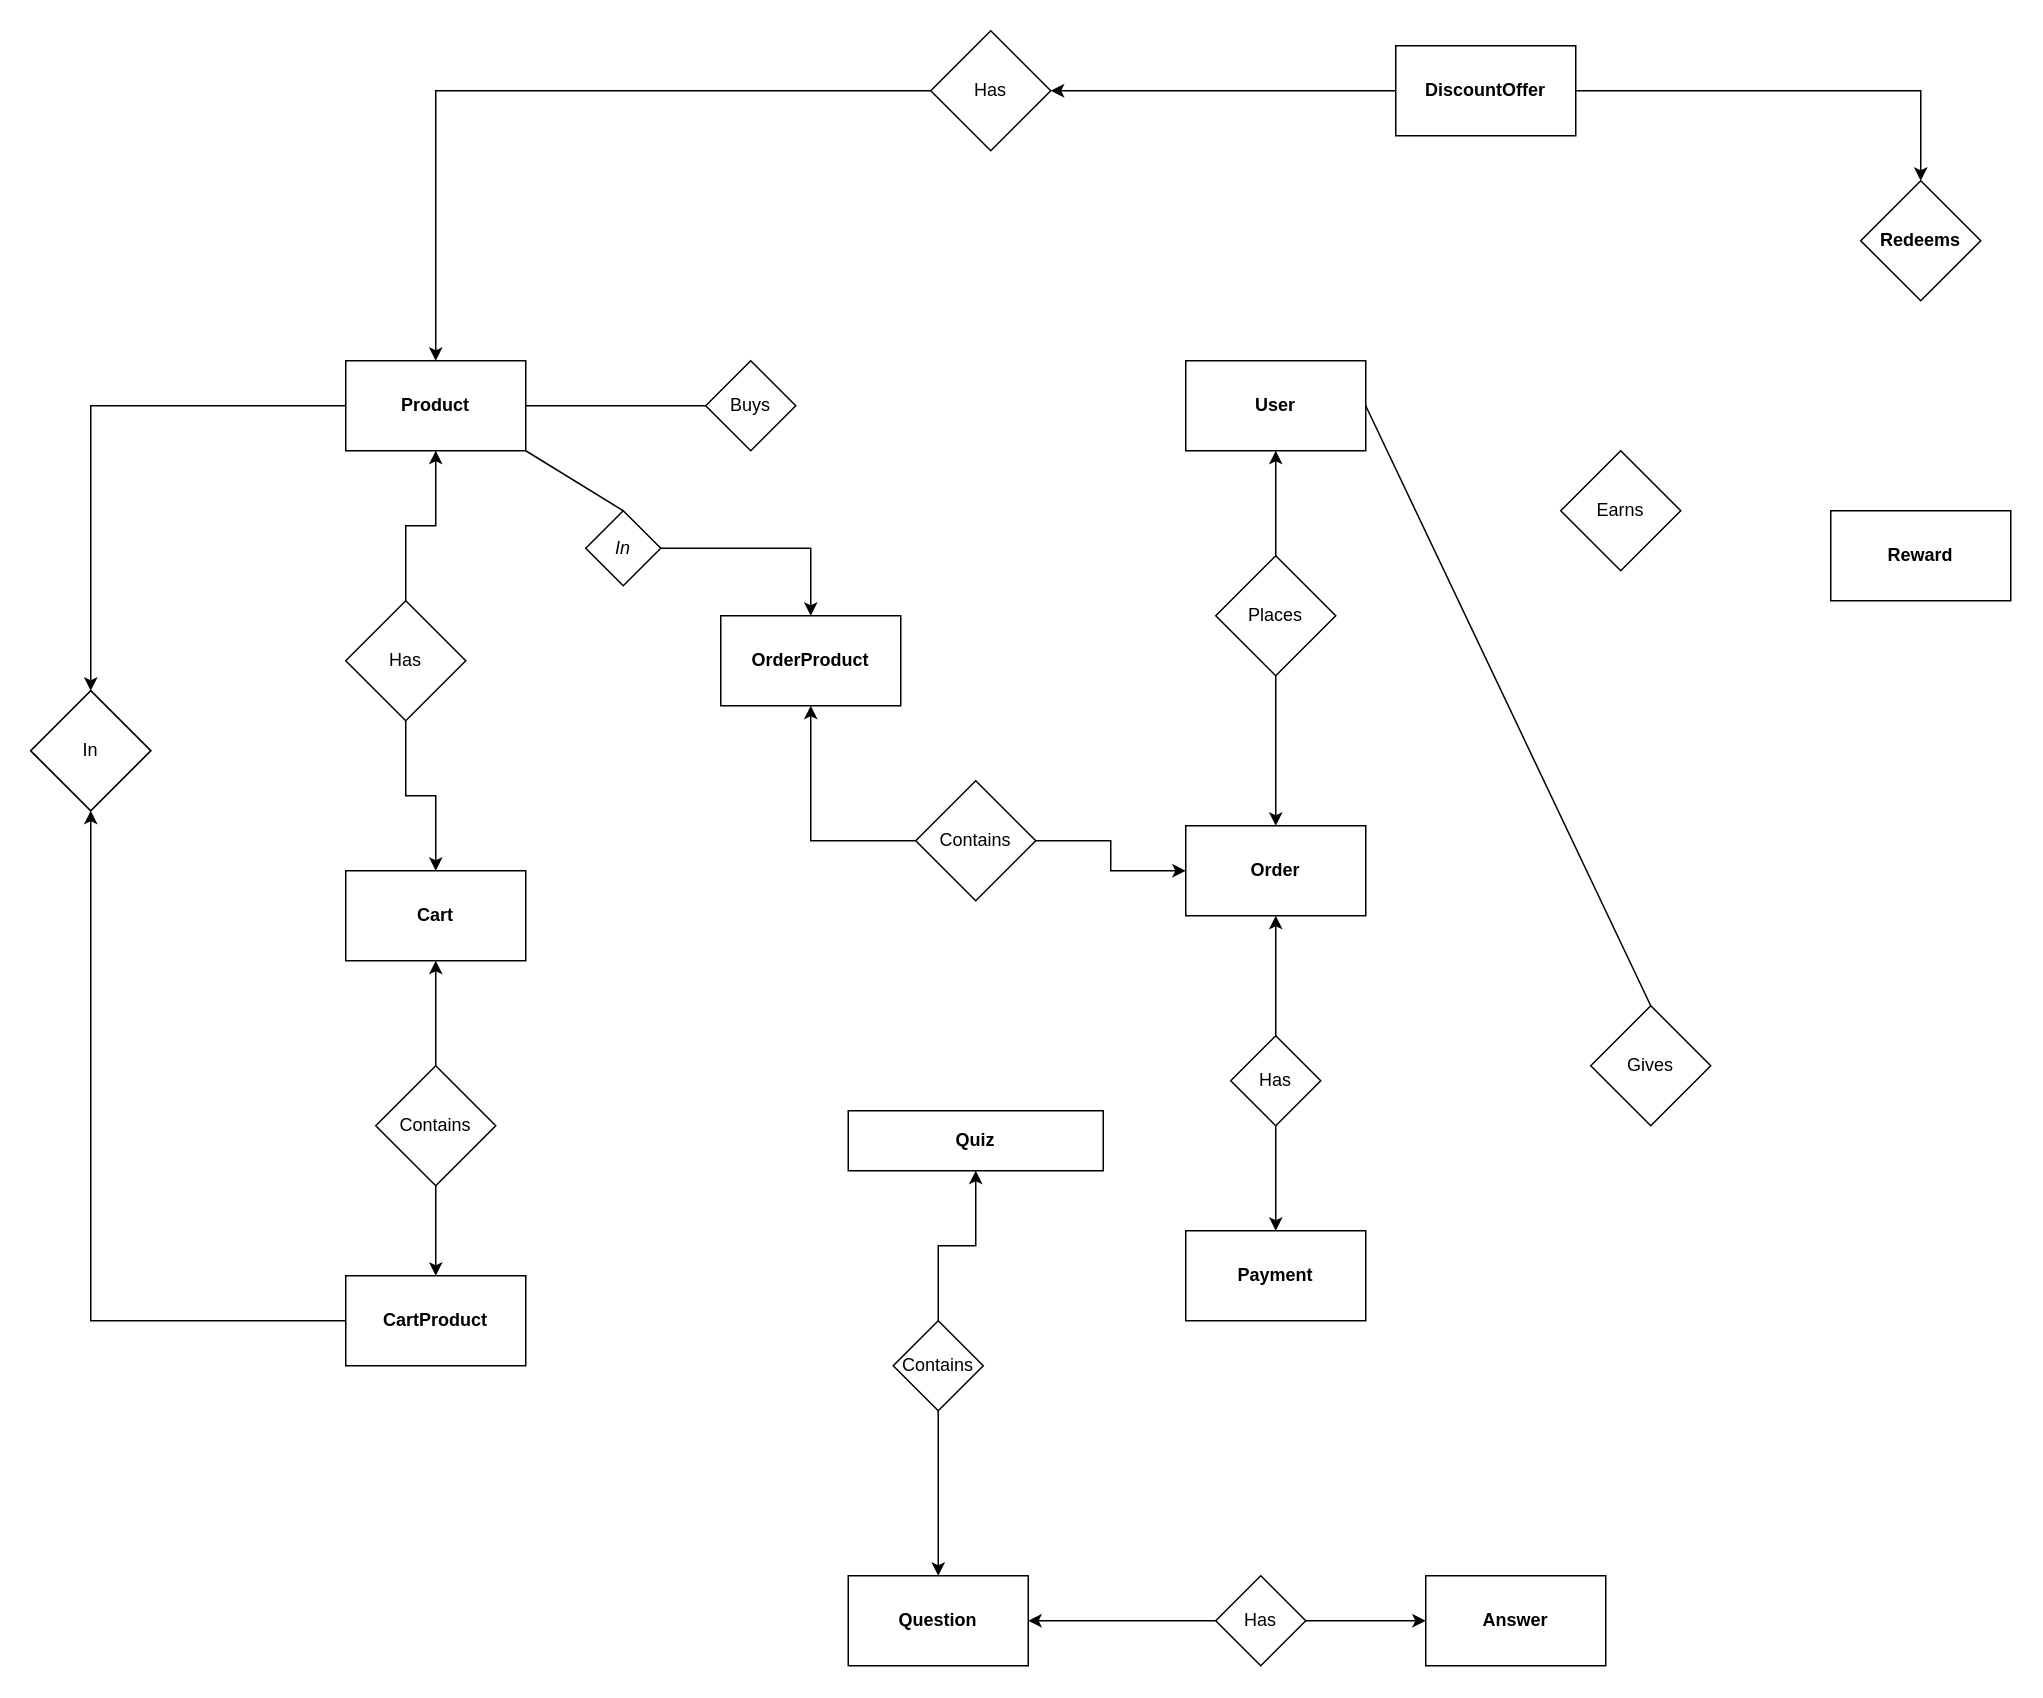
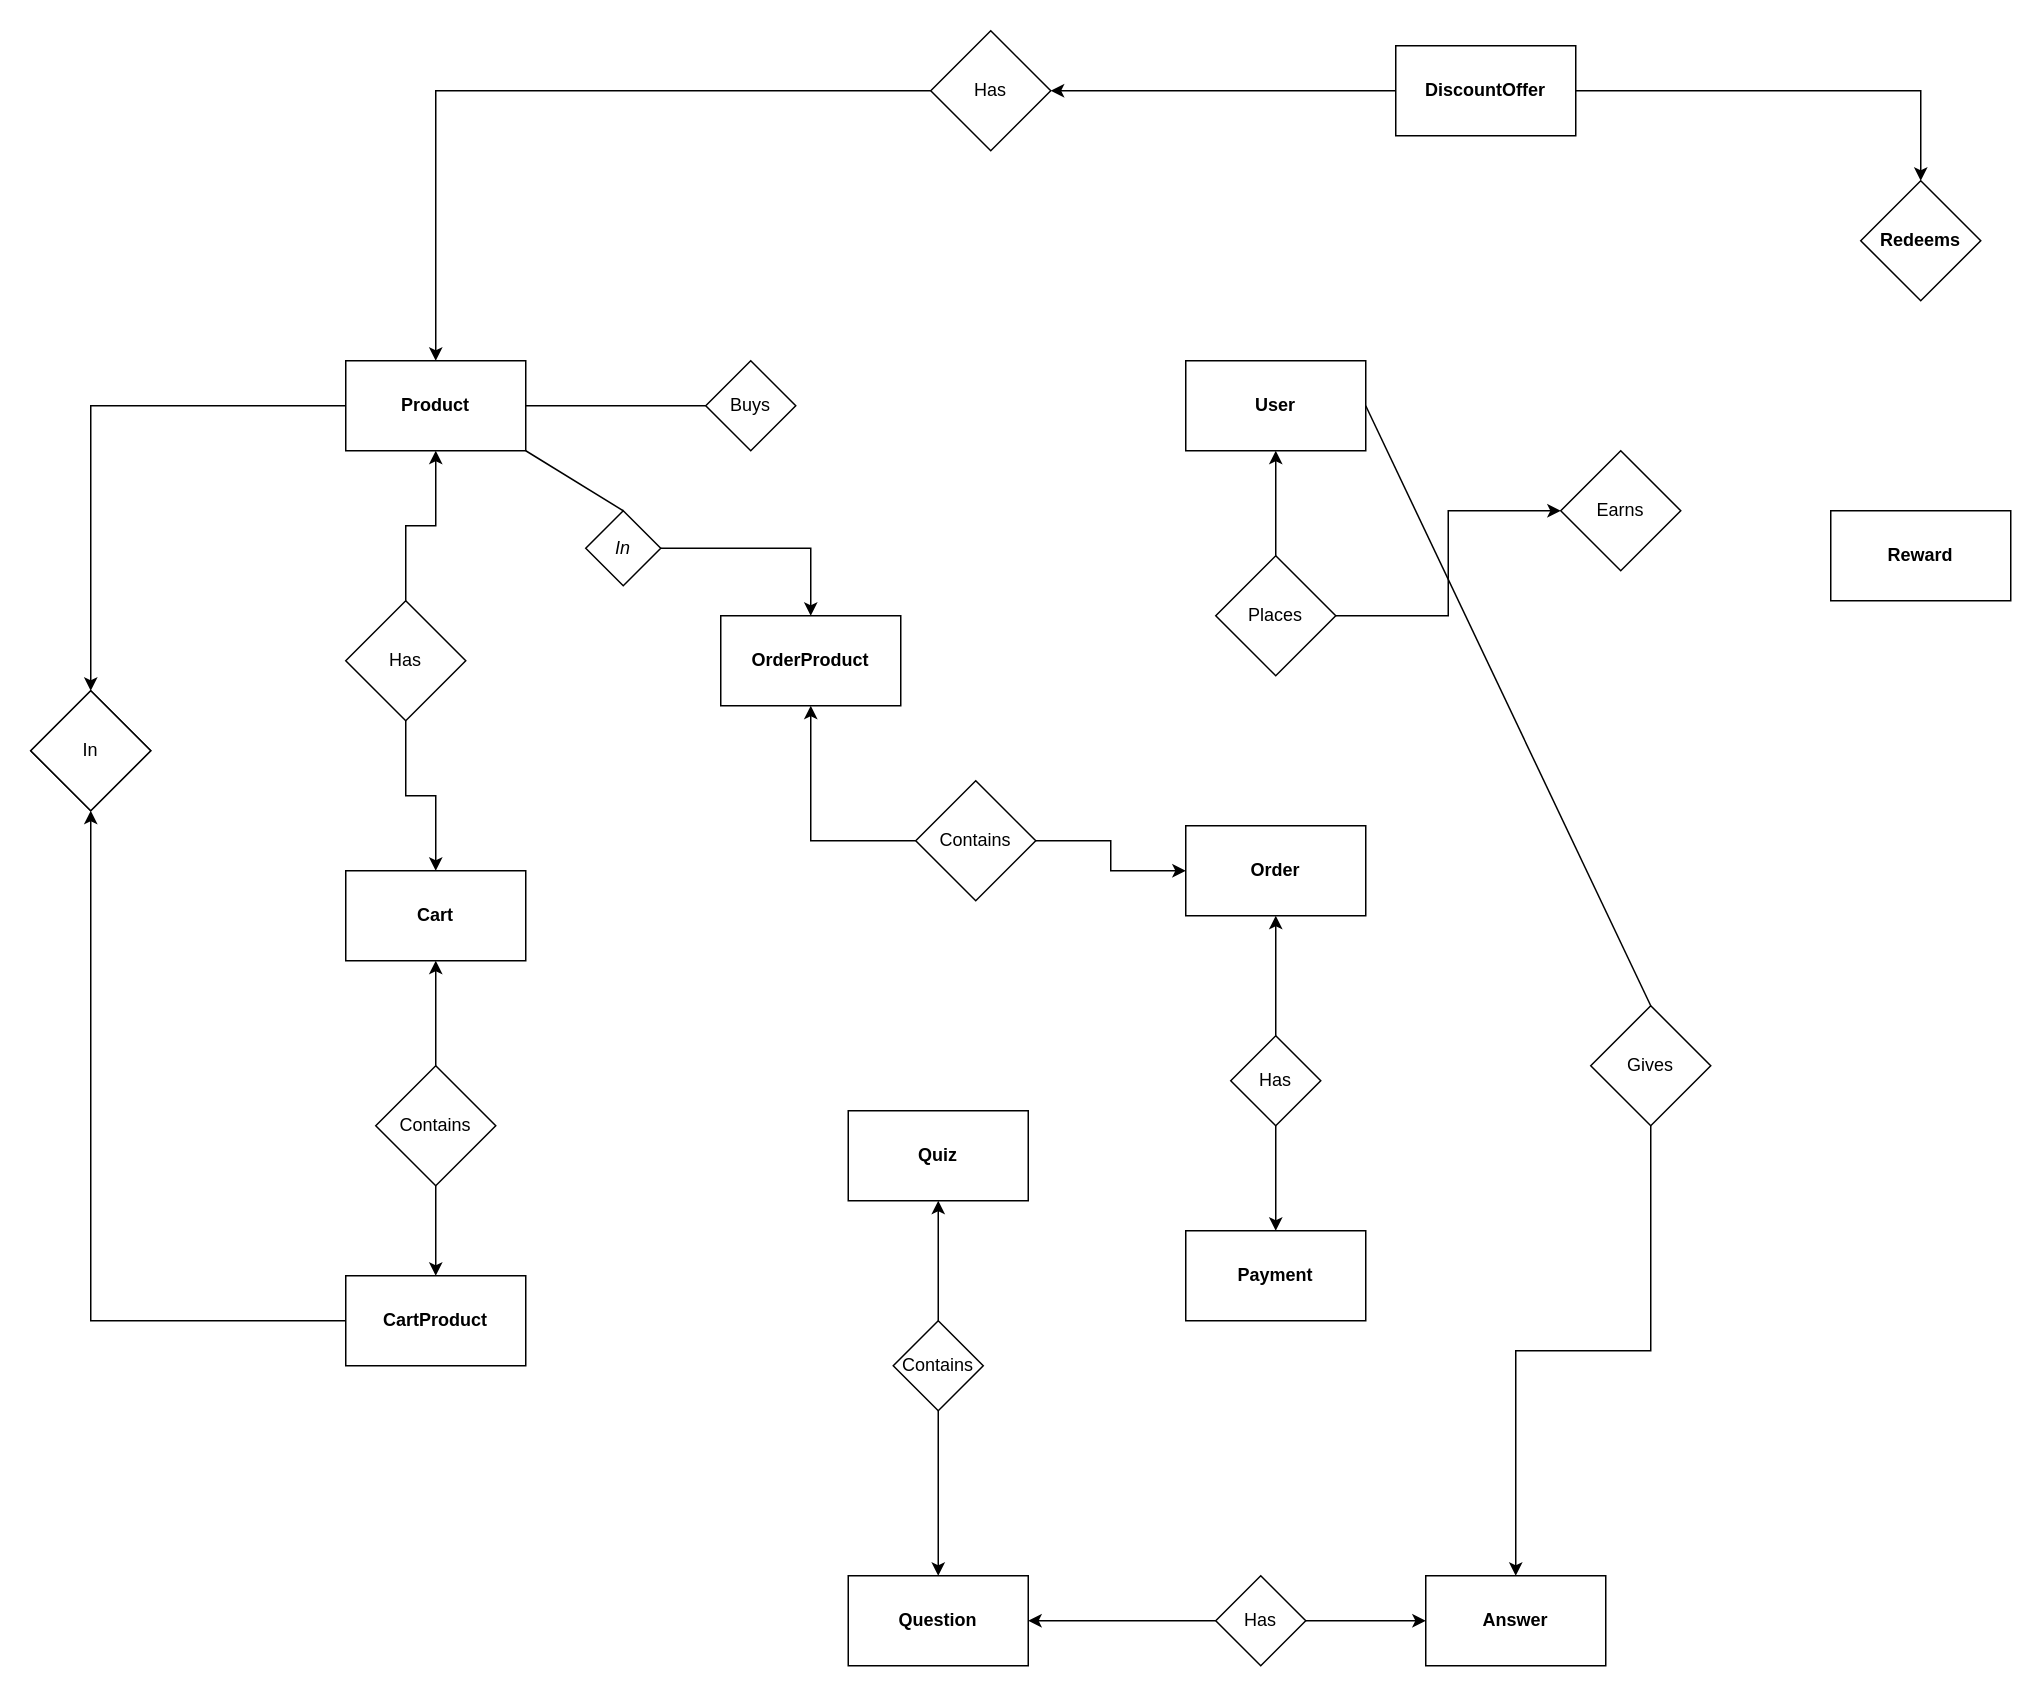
  <mxCell id="0" />
  <mxCell id="1" parent="0" />
  <mxCell id="2" value="" style="edgeStyle=orthogonalEdgeStyle;rounded=0;orthogonalLoop=1;jettySize=auto;html=1;" edge="1" parent="1" source="3" target="27"><mxGeometry relative="1" as="geometry" /></mxCell>
  <mxCell id="3" value="&lt;b&gt;Product&lt;/b&gt;" style="rounded=0;whiteSpace=wrap;html=1;" vertex="1" parent="1"><mxGeometry x="230" y="240" width="120" height="60" as="geometry" /></mxCell>
  <mxCell id="4" value="&lt;b&gt;User&lt;/b&gt;" style="rounded=0;whiteSpace=wrap;html=1;" vertex="1" parent="1"><mxGeometry x="790" y="240" width="120" height="60" as="geometry" /></mxCell>
  <mxCell id="5" value="Buys" style="rhombus;whiteSpace=wrap;html=1;" vertex="1" parent="1"><mxGeometry x="470" y="240" width="60" height="60" as="geometry" /></mxCell>
  <mxCell id="6" value="" style="endArrow=none;html=1;rounded=0;exitX=1;exitY=0.5;exitDx=0;exitDy=0;entryX=0;entryY=0.5;entryDx=0;entryDy=0;" edge="1" parent="1" source="3" target="5"><mxGeometry width="50" height="50" relative="1" as="geometry"><mxPoint x="510" y="460" as="sourcePoint" /><mxPoint x="590" y="460" as="targetPoint" /><Array as="points" /></mxGeometry></mxCell>
  <mxCell id="7" value="&lt;b&gt;Cart&lt;/b&gt;" style="rounded=0;whiteSpace=wrap;html=1;" vertex="1" parent="1"><mxGeometry x="230" y="580" width="120" height="60" as="geometry" /></mxCell>
  <mxCell id="8" value="Order" style="rounded=0;whiteSpace=wrap;html=1;fontStyle=1" vertex="1" parent="1"><mxGeometry x="790" y="550" width="120" height="60" as="geometry" /></mxCell>
  <mxCell id="9" value="" style="edgeStyle=orthogonalEdgeStyle;rounded=0;orthogonalLoop=1;jettySize=auto;html=1;" edge="1" parent="1" source="10" target="26"><mxGeometry relative="1" as="geometry" /></mxCell>
  <mxCell id="10" value="CartProduct" style="rounded=0;whiteSpace=wrap;html=1;fontStyle=1" vertex="1" parent="1"><mxGeometry x="230" y="850" width="120" height="60" as="geometry" /></mxCell>
  <mxCell id="11" value="OrderProduct" style="rounded=0;whiteSpace=wrap;html=1;fontStyle=1" vertex="1" parent="1"><mxGeometry x="480" y="410" width="120" height="60" as="geometry" /></mxCell>
  <mxCell id="12" value="&lt;b&gt;Payment&lt;/b&gt;" style="rounded=0;whiteSpace=wrap;html=1;" vertex="1" parent="1"><mxGeometry x="790" y="820" width="120" height="60" as="geometry" /></mxCell>
  <mxCell id="13" value="Question" style="rounded=0;whiteSpace=wrap;html=1;fontStyle=1" vertex="1" parent="1"><mxGeometry x="565" y="1050" width="120" height="60" as="geometry" /></mxCell>
- <mxCell id="14" value="&lt;b&gt;Quiz&lt;/b&gt;" style="rounded=0;whiteSpace=wrap;html=1;" vertex="1" parent="1"><mxGeometry x="565" y="740" width="170" height="40" as="geometry" /></mxCell>
+ <mxCell id="14" value="&lt;b&gt;Quiz&lt;/b&gt;" style="rounded=0;whiteSpace=wrap;html=1;" vertex="1" parent="1"><mxGeometry x="565" y="740" width="120" height="60" as="geometry" /></mxCell>
  <mxCell id="15" value="Answer" style="rounded=0;whiteSpace=wrap;html=1;fontStyle=1" vertex="1" parent="1"><mxGeometry x="950" y="1050" width="120" height="60" as="geometry" /></mxCell>
  <mxCell id="16" value="" style="edgeStyle=orthogonalEdgeStyle;rounded=0;orthogonalLoop=1;jettySize=auto;html=1;" edge="1" parent="1" source="18" target="51"><mxGeometry relative="1" as="geometry" /></mxCell>
  <mxCell id="17" value="" style="edgeStyle=orthogonalEdgeStyle;rounded=0;orthogonalLoop=1;jettySize=auto;html=1;" edge="1" parent="1" source="18" target="52"><mxGeometry relative="1" as="geometry" /></mxCell>
  <mxCell id="18" value="DiscountOffer" style="rounded=0;whiteSpace=wrap;html=1;fontStyle=1" vertex="1" parent="1"><mxGeometry x="930" y="30" width="120" height="60" as="geometry" /></mxCell>
  <mxCell id="19" value="Reward" style="rounded=0;whiteSpace=wrap;html=1;fontStyle=1" vertex="1" parent="1"><mxGeometry x="1220" y="340" width="120" height="60" as="geometry" /></mxCell>
  <mxCell id="20" value="" style="edgeStyle=orthogonalEdgeStyle;rounded=0;orthogonalLoop=1;jettySize=auto;html=1;" edge="1" parent="1" source="22" target="7"><mxGeometry relative="1" as="geometry" /></mxCell>
  <mxCell id="21" value="" style="edgeStyle=orthogonalEdgeStyle;rounded=0;orthogonalLoop=1;jettySize=auto;html=1;" edge="1" parent="1" source="22" target="3"><mxGeometry relative="1" as="geometry" /></mxCell>
  <mxCell id="22" value="&lt;span style=&quot;font-weight: 400;&quot;&gt;Has&lt;/span&gt;" style="rhombus;whiteSpace=wrap;html=1;fontStyle=1" vertex="1" parent="1"><mxGeometry x="230" y="400" width="80" height="80" as="geometry" /></mxCell>
  <mxCell id="23" value="" style="edgeStyle=orthogonalEdgeStyle;rounded=0;orthogonalLoop=1;jettySize=auto;html=1;" edge="1" parent="1" source="25" target="10"><mxGeometry relative="1" as="geometry" /></mxCell>
  <mxCell id="24" value="" style="edgeStyle=orthogonalEdgeStyle;rounded=0;orthogonalLoop=1;jettySize=auto;html=1;" edge="1" parent="1" source="25" target="7"><mxGeometry relative="1" as="geometry" /></mxCell>
  <mxCell id="25" value="Contains" style="rhombus;whiteSpace=wrap;html=1;" vertex="1" parent="1"><mxGeometry x="250" y="710" width="80" height="80" as="geometry" /></mxCell>
  <mxCell id="26" value="" style="rhombus;whiteSpace=wrap;html=1;rounded=0;fontStyle=1;" vertex="1" parent="1"><mxGeometry x="20" y="460" width="80" height="80" as="geometry" /></mxCell>
  <mxCell id="27" value="In" style="rhombus;whiteSpace=wrap;html=1;rounded=0;" vertex="1" parent="1"><mxGeometry x="20" y="460" width="80" height="80" as="geometry" /></mxCell>
- <mxCell id="28" value="" style="edgeStyle=orthogonalEdgeStyle;rounded=0;orthogonalLoop=1;jettySize=auto;html=1;" edge="1" parent="1" source="30" target="8"><mxGeometry relative="1" as="geometry" /></mxCell>
+ <mxCell id="28" value="" style="edgeStyle=orthogonalEdgeStyle;rounded=0;orthogonalLoop=1;jettySize=auto;html=1;" edge="1" parent="1" source="30" target="49"><mxGeometry relative="1" as="geometry" /></mxCell>
  <mxCell id="29" value="" style="edgeStyle=orthogonalEdgeStyle;rounded=0;orthogonalLoop=1;jettySize=auto;html=1;" edge="1" parent="1" source="30" target="4"><mxGeometry relative="1" as="geometry" /></mxCell>
  <mxCell id="30" value="Places" style="rhombus;whiteSpace=wrap;html=1;" vertex="1" parent="1"><mxGeometry x="810" y="370" width="80" height="80" as="geometry" /></mxCell>
  <mxCell id="31" value="" style="edgeStyle=orthogonalEdgeStyle;rounded=0;orthogonalLoop=1;jettySize=auto;html=1;" edge="1" parent="1" source="33" target="11"><mxGeometry relative="1" as="geometry" /></mxCell>
  <mxCell id="32" value="" style="edgeStyle=orthogonalEdgeStyle;rounded=0;orthogonalLoop=1;jettySize=auto;html=1;" edge="1" parent="1" source="33" target="8"><mxGeometry relative="1" as="geometry" /></mxCell>
  <mxCell id="33" value="Contains" style="rhombus;whiteSpace=wrap;html=1;" vertex="1" parent="1"><mxGeometry x="610" y="520" width="80" height="80" as="geometry" /></mxCell>
  <mxCell id="34" value="" style="edgeStyle=orthogonalEdgeStyle;rounded=0;orthogonalLoop=1;jettySize=auto;html=1;" edge="1" parent="1" source="35" target="11"><mxGeometry relative="1" as="geometry" /></mxCell>
  <mxCell id="35" value="&lt;i&gt;In&lt;/i&gt;" style="rhombus;whiteSpace=wrap;html=1;fontStyle=0" vertex="1" parent="1"><mxGeometry x="390" y="340" width="50" height="50" as="geometry" /></mxCell>
  <mxCell id="36" value="" style="endArrow=none;html=1;rounded=0;entryX=1;entryY=1;entryDx=0;entryDy=0;exitX=0.5;exitY=0;exitDx=0;exitDy=0;" edge="1" parent="1" source="35" target="3"><mxGeometry width="50" height="50" relative="1" as="geometry"><mxPoint x="420" y="460" as="sourcePoint" /><mxPoint x="360" y="310" as="targetPoint" /></mxGeometry></mxCell>
  <mxCell id="37" value="" style="edgeStyle=orthogonalEdgeStyle;rounded=0;orthogonalLoop=1;jettySize=auto;html=1;" edge="1" parent="1" source="39" target="8"><mxGeometry relative="1" as="geometry" /></mxCell>
  <mxCell id="38" value="" style="edgeStyle=orthogonalEdgeStyle;rounded=0;orthogonalLoop=1;jettySize=auto;html=1;" edge="1" parent="1" source="39" target="12"><mxGeometry relative="1" as="geometry" /></mxCell>
  <mxCell id="39" value="Has" style="rhombus;whiteSpace=wrap;html=1;" vertex="1" parent="1"><mxGeometry x="820" y="690" width="60" height="60" as="geometry" /></mxCell>
  <mxCell id="40" value="" style="edgeStyle=orthogonalEdgeStyle;rounded=0;orthogonalLoop=1;jettySize=auto;html=1;" edge="1" parent="1" source="42" target="14"><mxGeometry relative="1" as="geometry" /></mxCell>
  <mxCell id="41" value="" style="edgeStyle=orthogonalEdgeStyle;rounded=0;orthogonalLoop=1;jettySize=auto;html=1;" edge="1" parent="1" source="42" target="13"><mxGeometry relative="1" as="geometry" /></mxCell>
  <mxCell id="42" value="Contains" style="rhombus;whiteSpace=wrap;html=1;" vertex="1" parent="1"><mxGeometry x="595" y="880" width="60" height="60" as="geometry" /></mxCell>
  <mxCell id="43" value="" style="edgeStyle=orthogonalEdgeStyle;rounded=0;orthogonalLoop=1;jettySize=auto;html=1;" edge="1" parent="1" source="45" target="13"><mxGeometry relative="1" as="geometry" /></mxCell>
  <mxCell id="44" value="" style="edgeStyle=orthogonalEdgeStyle;rounded=0;orthogonalLoop=1;jettySize=auto;html=1;" edge="1" parent="1" source="45" target="15"><mxGeometry relative="1" as="geometry" /></mxCell>
  <mxCell id="45" value="Has" style="rhombus;whiteSpace=wrap;html=1;" vertex="1" parent="1"><mxGeometry x="810" y="1050" width="60" height="60" as="geometry" /></mxCell>
+ <mxCell id="46" value="" style="edgeStyle=orthogonalEdgeStyle;rounded=0;orthogonalLoop=1;jettySize=auto;html=1;" edge="1" parent="1" source="47" target="15"><mxGeometry relative="1" as="geometry" /></mxCell>
  <mxCell id="47" value="Gives" style="rhombus;whiteSpace=wrap;html=1;" vertex="1" parent="1"><mxGeometry x="1060" y="670" width="80" height="80" as="geometry" /></mxCell>
  <mxCell id="48" value="" style="endArrow=none;html=1;rounded=0;entryX=0.5;entryY=0;entryDx=0;entryDy=0;exitX=1;exitY=0.5;exitDx=0;exitDy=0;" edge="1" parent="1" source="4" target="47"><mxGeometry width="50" height="50" relative="1" as="geometry"><mxPoint x="920" y="410" as="sourcePoint" /><mxPoint x="970" y="360" as="targetPoint" /></mxGeometry></mxCell>
  <mxCell id="49" value="Earns" style="rhombus;whiteSpace=wrap;html=1;" vertex="1" parent="1"><mxGeometry x="1040" y="300" width="80" height="80" as="geometry" /></mxCell>
  <mxCell id="50" value="" style="edgeStyle=orthogonalEdgeStyle;rounded=0;orthogonalLoop=1;jettySize=auto;html=1;" edge="1" parent="1" source="51" target="3"><mxGeometry relative="1" as="geometry" /></mxCell>
  <mxCell id="51" value="Has" style="rhombus;whiteSpace=wrap;html=1;" vertex="1" parent="1"><mxGeometry x="620" y="20" width="80" height="80" as="geometry" /></mxCell>
  <mxCell id="52" value="Redeems" style="rhombus;whiteSpace=wrap;html=1;rounded=0;fontStyle=1;" vertex="1" parent="1"><mxGeometry x="1240" y="120" width="80" height="80" as="geometry" /></mxCell>
